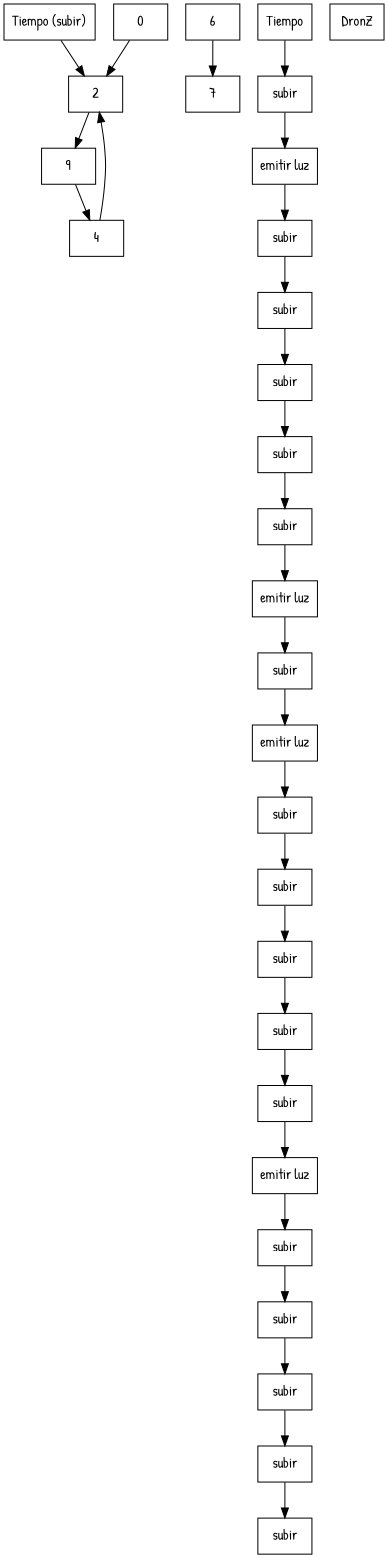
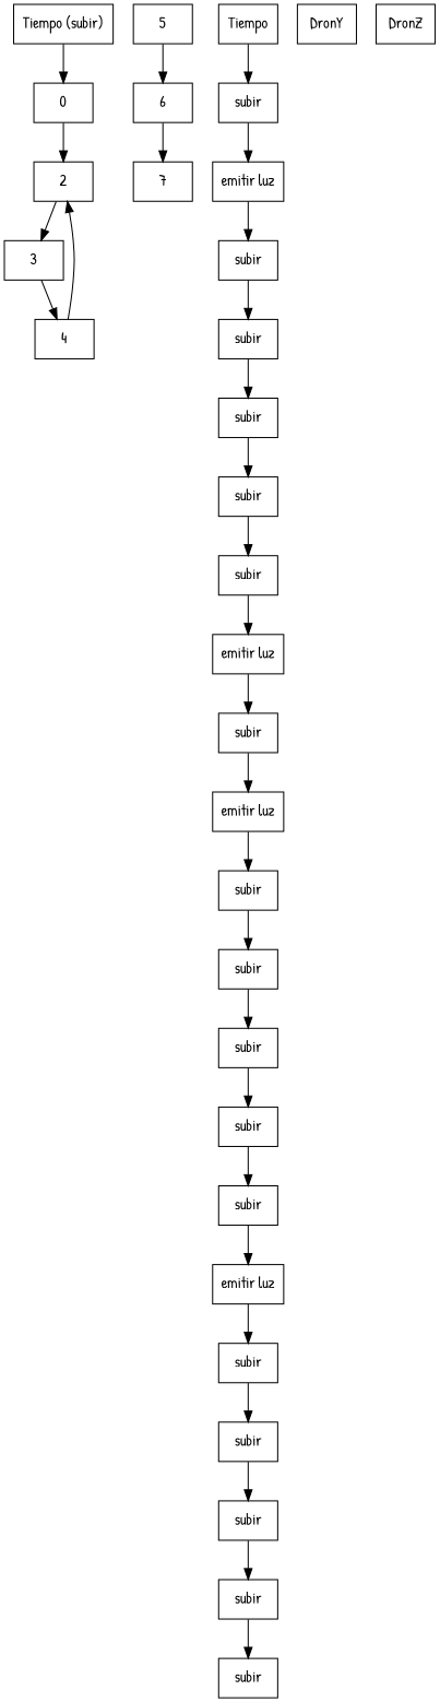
  digraph {
    fontname="Patrick Hand"
    node [fontname="Patrick Hand" shape=box]
    edge [fontname="Patrick Hand"]
    n1 [label="Tiempo (subir)"]
    n2 [label=0]
    n3 [label=2]
-   n4 [label=9]
+   n4 [label=3]
    n5 [label=4]
+   n6 [label=5]
    n7 [label=6]
    n8 [label=7]
    n9 [label=Tiempo]
    n10 [label=subir]
    n11 [label="emitir luz"]
    n12 [label=subir]
    n13 [label=subir]
    n14 [label=subir]
    n15 [label=subir]
    n16 [label=subir]
    n17 [label="emitir luz"]
    n18 [label=subir]
+   n19 [label=DronY]
    n20 [label="emitir luz"]
    n21 [label=subir]
    n22 [label=subir]
    n23 [label=subir]
    n24 [label=subir]
    n25 [label=subir]
    n26 [label="emitir luz"]
    n27 [label=DronZ]
    n28 [label=subir]
    n29 [label=subir]
    n30 [label=subir]
    n31 [label=subir]
    n32 [label=subir]
-   n1 -> n3
+   n1 -> n2
    n2 -> n3
    n3 -> n4
    n4 -> n5
    n5 -> n3
+   n6 -> n7
    n7 -> n8
    n9 -> n10
    n10 -> n11
    n11 -> n12
    n12 -> n13
    n13 -> n14
    n14 -> n15
    n15 -> n16
    n16 -> n17
    n17 -> n18
    n18 -> n20
    n20 -> n21
    n21 -> n22
    n22 -> n23
    n23 -> n24
    n24 -> n25
    n25 -> n26
    n26 -> n28
    n28 -> n29
    n29 -> n30
    n30 -> n31
    n31 -> n32
  }
